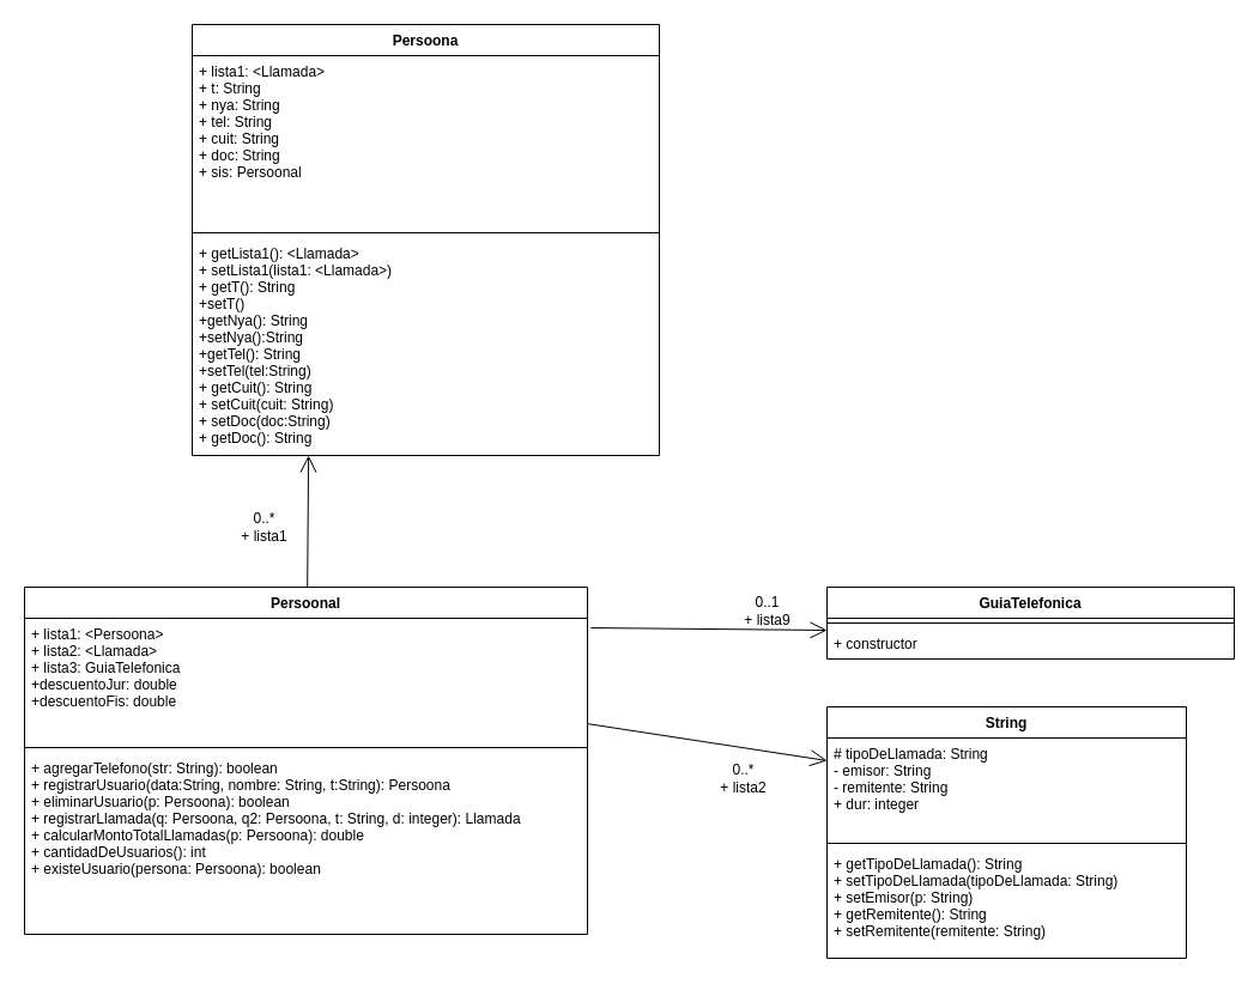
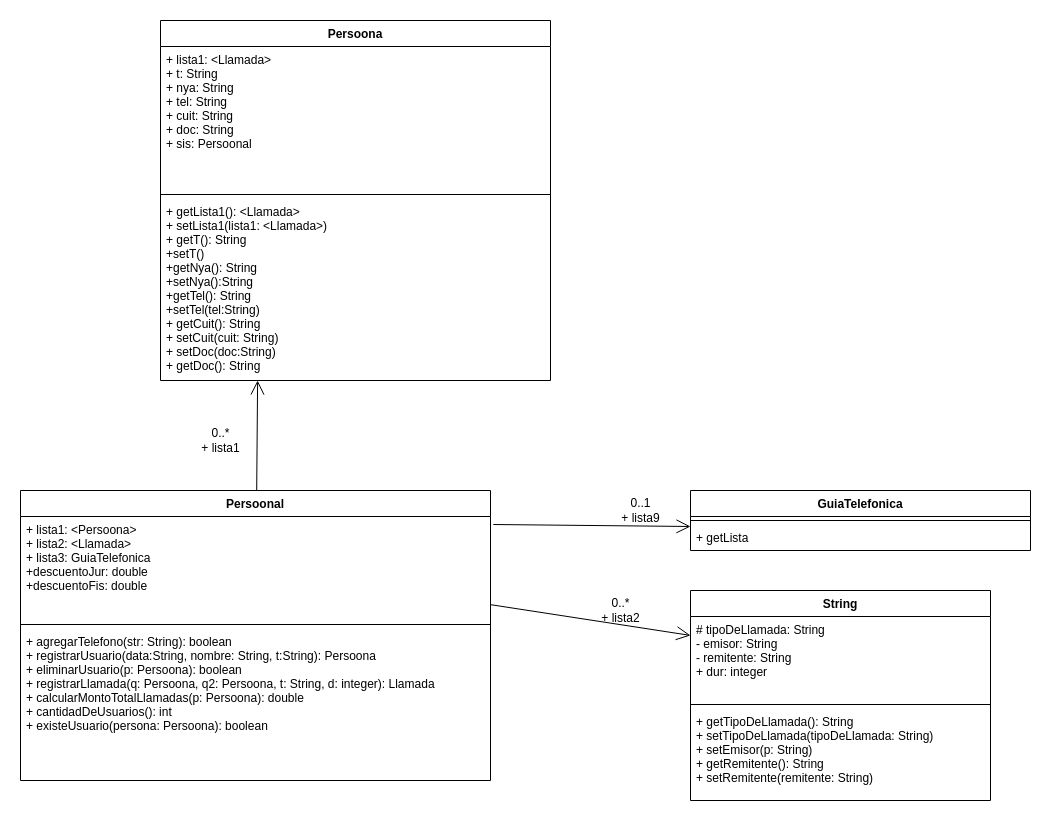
  <mxCell id="0" />
  <mxCell id="1" parent="0" />
  <mxCell id="2" value="Persoona" style="swimlane;fontStyle=1;align=center;verticalAlign=top;childLayout=stackLayout;horizontal=1;startSize=26;horizontalStack=0;resizeParent=1;resizeParentMax=0;resizeLast=0;collapsible=1;marginBottom=0;" vertex="1" parent="1"><mxGeometry x="160" y="20" width="390" height="360" as="geometry" /></mxCell>
  <mxCell id="3" value="+ lista1: &lt;Llamada&gt;&#10;+ t: String&#10;+ nya: String&#10;+ tel: String&#10;+ cuit: String&#10;+ doc: String&#10;+ sis: Persoonal" style="text;strokeColor=none;fillColor=none;align=left;verticalAlign=top;spacingLeft=4;spacingRight=4;overflow=hidden;rotatable=0;points=[[0,0.5],[1,0.5]];portConstraint=eastwest;" vertex="1" parent="2"><mxGeometry y="26" width="390" height="144" as="geometry" /></mxCell>
  <mxCell id="4" value="" style="line;strokeWidth=1;fillColor=none;align=left;verticalAlign=middle;spacingTop=-1;spacingLeft=3;spacingRight=3;rotatable=0;labelPosition=right;points=[];portConstraint=eastwest;" vertex="1" parent="2"><mxGeometry y="170" width="390" height="8" as="geometry" /></mxCell>
  <mxCell id="5" value="+ getLista1(): &lt;Llamada&gt;&#10;+ setLista1(lista1: &lt;Llamada&gt;)&#10;+ getT(): String&#10;+setT()&#10;+getNya(): String&#10;+setNya():String&#10;+getTel(): String&#10;+setTel(tel:String)&#10;+ getCuit(): String&#10;+ setCuit(cuit: String)&#10;+ setDoc(doc:String)&#10;+ getDoc(): String" style="text;strokeColor=none;fillColor=none;align=left;verticalAlign=top;spacingLeft=4;spacingRight=4;overflow=hidden;rotatable=0;points=[[0,0.5],[1,0.5]];portConstraint=eastwest;" vertex="1" parent="2"><mxGeometry y="178" width="390" height="182" as="geometry" /></mxCell>
  <mxCell id="6" value="Persoonal" style="swimlane;fontStyle=1;align=center;verticalAlign=top;childLayout=stackLayout;horizontal=1;startSize=26;horizontalStack=0;resizeParent=1;resizeParentMax=0;resizeLast=0;collapsible=1;marginBottom=0;" vertex="1" parent="1"><mxGeometry x="20" y="490" width="470" height="290" as="geometry" /></mxCell>
  <mxCell id="7" value="+ lista1: &lt;Persoona&gt;&#10;+ lista2: &lt;Llamada&gt;&#10;+ lista3: GuiaTelefonica&#10;+descuentoJur: double&#10;+descuentoFis: double" style="text;strokeColor=none;fillColor=none;align=left;verticalAlign=top;spacingLeft=4;spacingRight=4;overflow=hidden;rotatable=0;points=[[0,0.5],[1,0.5]];portConstraint=eastwest;" vertex="1" parent="6"><mxGeometry y="26" width="470" height="104" as="geometry" /></mxCell>
  <mxCell id="8" value="" style="line;strokeWidth=1;fillColor=none;align=left;verticalAlign=middle;spacingTop=-1;spacingLeft=3;spacingRight=3;rotatable=0;labelPosition=right;points=[];portConstraint=eastwest;" vertex="1" parent="6"><mxGeometry y="130" width="470" height="8" as="geometry" /></mxCell>
  <mxCell id="9" value="+ agregarTelefono(str: String): boolean&#10;+ registrarUsuario(data:String, nombre: String, t:String): Persoona&#10;+ eliminarUsuario(p: Persoona): boolean&#10;+ registrarLlamada(q: Persoona, q2: Persoona, t: String, d: integer): Llamada&#10;+ calcularMontoTotalLlamadas(p: Persoona): double&#10;+ cantidadDeUsuarios(): int&#10;+ existeUsuario(persona: Persoona): boolean" style="text;strokeColor=none;fillColor=none;align=left;verticalAlign=top;spacingLeft=4;spacingRight=4;overflow=hidden;rotatable=0;points=[[0,0.5],[1,0.5]];portConstraint=eastwest;" vertex="1" parent="6"><mxGeometry y="138" width="470" height="152" as="geometry" /></mxCell>
  <mxCell id="10" value="" style="endArrow=open;endFill=1;endSize=12;html=1;rounded=0;entryX=0.249;entryY=1;entryDx=0;entryDy=0;entryPerimeter=0;" edge="1" parent="1" source="6" target="5"><mxGeometry width="160" relative="1" as="geometry"><mxPoint x="170" y="410" as="sourcePoint" /><mxPoint x="330" y="410" as="targetPoint" /></mxGeometry></mxCell>
  <mxCell id="11" value="0..*&lt;br&gt;+ lista1" style="text;html=1;align=center;verticalAlign=middle;resizable=0;points=[];autosize=1;strokeColor=none;fillColor=none;" vertex="1" parent="1"><mxGeometry x="190" y="420" width="60" height="40" as="geometry" /></mxCell>
  <mxCell id="12" value="GuiaTelefonica" style="swimlane;fontStyle=1;align=center;verticalAlign=top;childLayout=stackLayout;horizontal=1;startSize=26;horizontalStack=0;resizeParent=1;resizeParentMax=0;resizeLast=0;collapsible=1;marginBottom=0;" vertex="1" parent="1"><mxGeometry x="690" y="490" width="340" height="60" as="geometry" /></mxCell>
  <mxCell id="13" value="" style="line;strokeWidth=1;fillColor=none;align=left;verticalAlign=middle;spacingTop=-1;spacingLeft=3;spacingRight=3;rotatable=0;labelPosition=right;points=[];portConstraint=eastwest;" vertex="1" parent="12"><mxGeometry y="26" width="340" height="8" as="geometry" /></mxCell>
- <mxCell id="14" value="+ constructor" style="text;strokeColor=none;fillColor=none;align=left;verticalAlign=top;spacingLeft=4;spacingRight=4;overflow=hidden;rotatable=0;points=[[0,0.5],[1,0.5]];portConstraint=eastwest;" vertex="1" parent="12"><mxGeometry y="34" width="340" height="26" as="geometry" /></mxCell>
+ <mxCell id="14" value="+ getLista" style="text;strokeColor=none;fillColor=none;align=left;verticalAlign=top;spacingLeft=4;spacingRight=4;overflow=hidden;rotatable=0;points=[[0,0.5],[1,0.5]];portConstraint=eastwest;" vertex="1" parent="12"><mxGeometry y="34" width="340" height="26" as="geometry" /></mxCell>
  <mxCell id="15" value="String" style="swimlane;fontStyle=1;align=center;verticalAlign=top;childLayout=stackLayout;horizontal=1;startSize=26;horizontalStack=0;resizeParent=1;resizeParentMax=0;resizeLast=0;collapsible=1;marginBottom=0;" vertex="1" parent="1"><mxGeometry x="690" y="590" width="300" height="210" as="geometry" /></mxCell>
  <mxCell id="16" value="# tipoDeLlamada: String&#10;- emisor: String&#10;- remitente: String&#10;+ dur: integer" style="text;strokeColor=none;fillColor=none;align=left;verticalAlign=top;spacingLeft=4;spacingRight=4;overflow=hidden;rotatable=0;points=[[0,0.5],[1,0.5]];portConstraint=eastwest;" vertex="1" parent="15"><mxGeometry y="26" width="300" height="84" as="geometry" /></mxCell>
  <mxCell id="17" value="" style="line;strokeWidth=1;fillColor=none;align=left;verticalAlign=middle;spacingTop=-1;spacingLeft=3;spacingRight=3;rotatable=0;labelPosition=right;points=[];portConstraint=eastwest;" vertex="1" parent="15"><mxGeometry y="110" width="300" height="8" as="geometry" /></mxCell>
  <mxCell id="18" value="+ getTipoDeLlamada(): String&#10;+ setTipoDeLlamada(tipoDeLlamada: String)&#10;+ setEmisor(p: String)&#10;+ getRemitente(): String&#10;+ setRemitente(remitente: String)" style="text;strokeColor=none;fillColor=none;align=left;verticalAlign=top;spacingLeft=4;spacingRight=4;overflow=hidden;rotatable=0;points=[[0,0.5],[1,0.5]];portConstraint=eastwest;" vertex="1" parent="15"><mxGeometry y="118" width="300" height="92" as="geometry" /></mxCell>
  <mxCell id="19" value="" style="endArrow=open;endFill=1;endSize=12;html=1;rounded=0;exitX=1.006;exitY=0.077;exitDx=0;exitDy=0;exitPerimeter=0;entryX=0;entryY=0.077;entryDx=0;entryDy=0;entryPerimeter=0;" edge="1" parent="1" source="7" target="14"><mxGeometry width="160" relative="1" as="geometry"><mxPoint x="450" y="600" as="sourcePoint" /><mxPoint x="610" y="600" as="targetPoint" /></mxGeometry></mxCell>
  <mxCell id="20" value="0..1&lt;br&gt;+ lista9" style="text;html=1;align=center;verticalAlign=middle;resizable=0;points=[];autosize=1;strokeColor=none;fillColor=none;" vertex="1" parent="1"><mxGeometry x="610" y="490" width="60" height="40" as="geometry" /></mxCell>
  <mxCell id="21" value="" style="endArrow=open;endFill=1;endSize=12;html=1;rounded=0;" edge="1" parent="1" source="7" target="16"><mxGeometry width="160" relative="1" as="geometry"><mxPoint x="502.82" y="534.008" as="sourcePoint" /><mxPoint x="700" y="536.002" as="targetPoint" /></mxGeometry></mxCell>
- <mxCell id="22" value="0..*&lt;br&gt;+ lista2" style="text;html=1;align=center;verticalAlign=middle;resizable=0;points=[];autosize=1;strokeColor=none;fillColor=none;" vertex="1" parent="1"><mxGeometry x="590" y="630" width="60" height="40" as="geometry" /></mxCell>
+ <mxCell id="22" value="0..*&lt;br&gt;+ lista2" style="text;html=1;align=center;verticalAlign=middle;resizable=0;points=[];autosize=1;strokeColor=none;fillColor=none;" vertex="1" parent="1"><mxGeometry x="590" y="590" width="60" height="40" as="geometry" /></mxCell>
